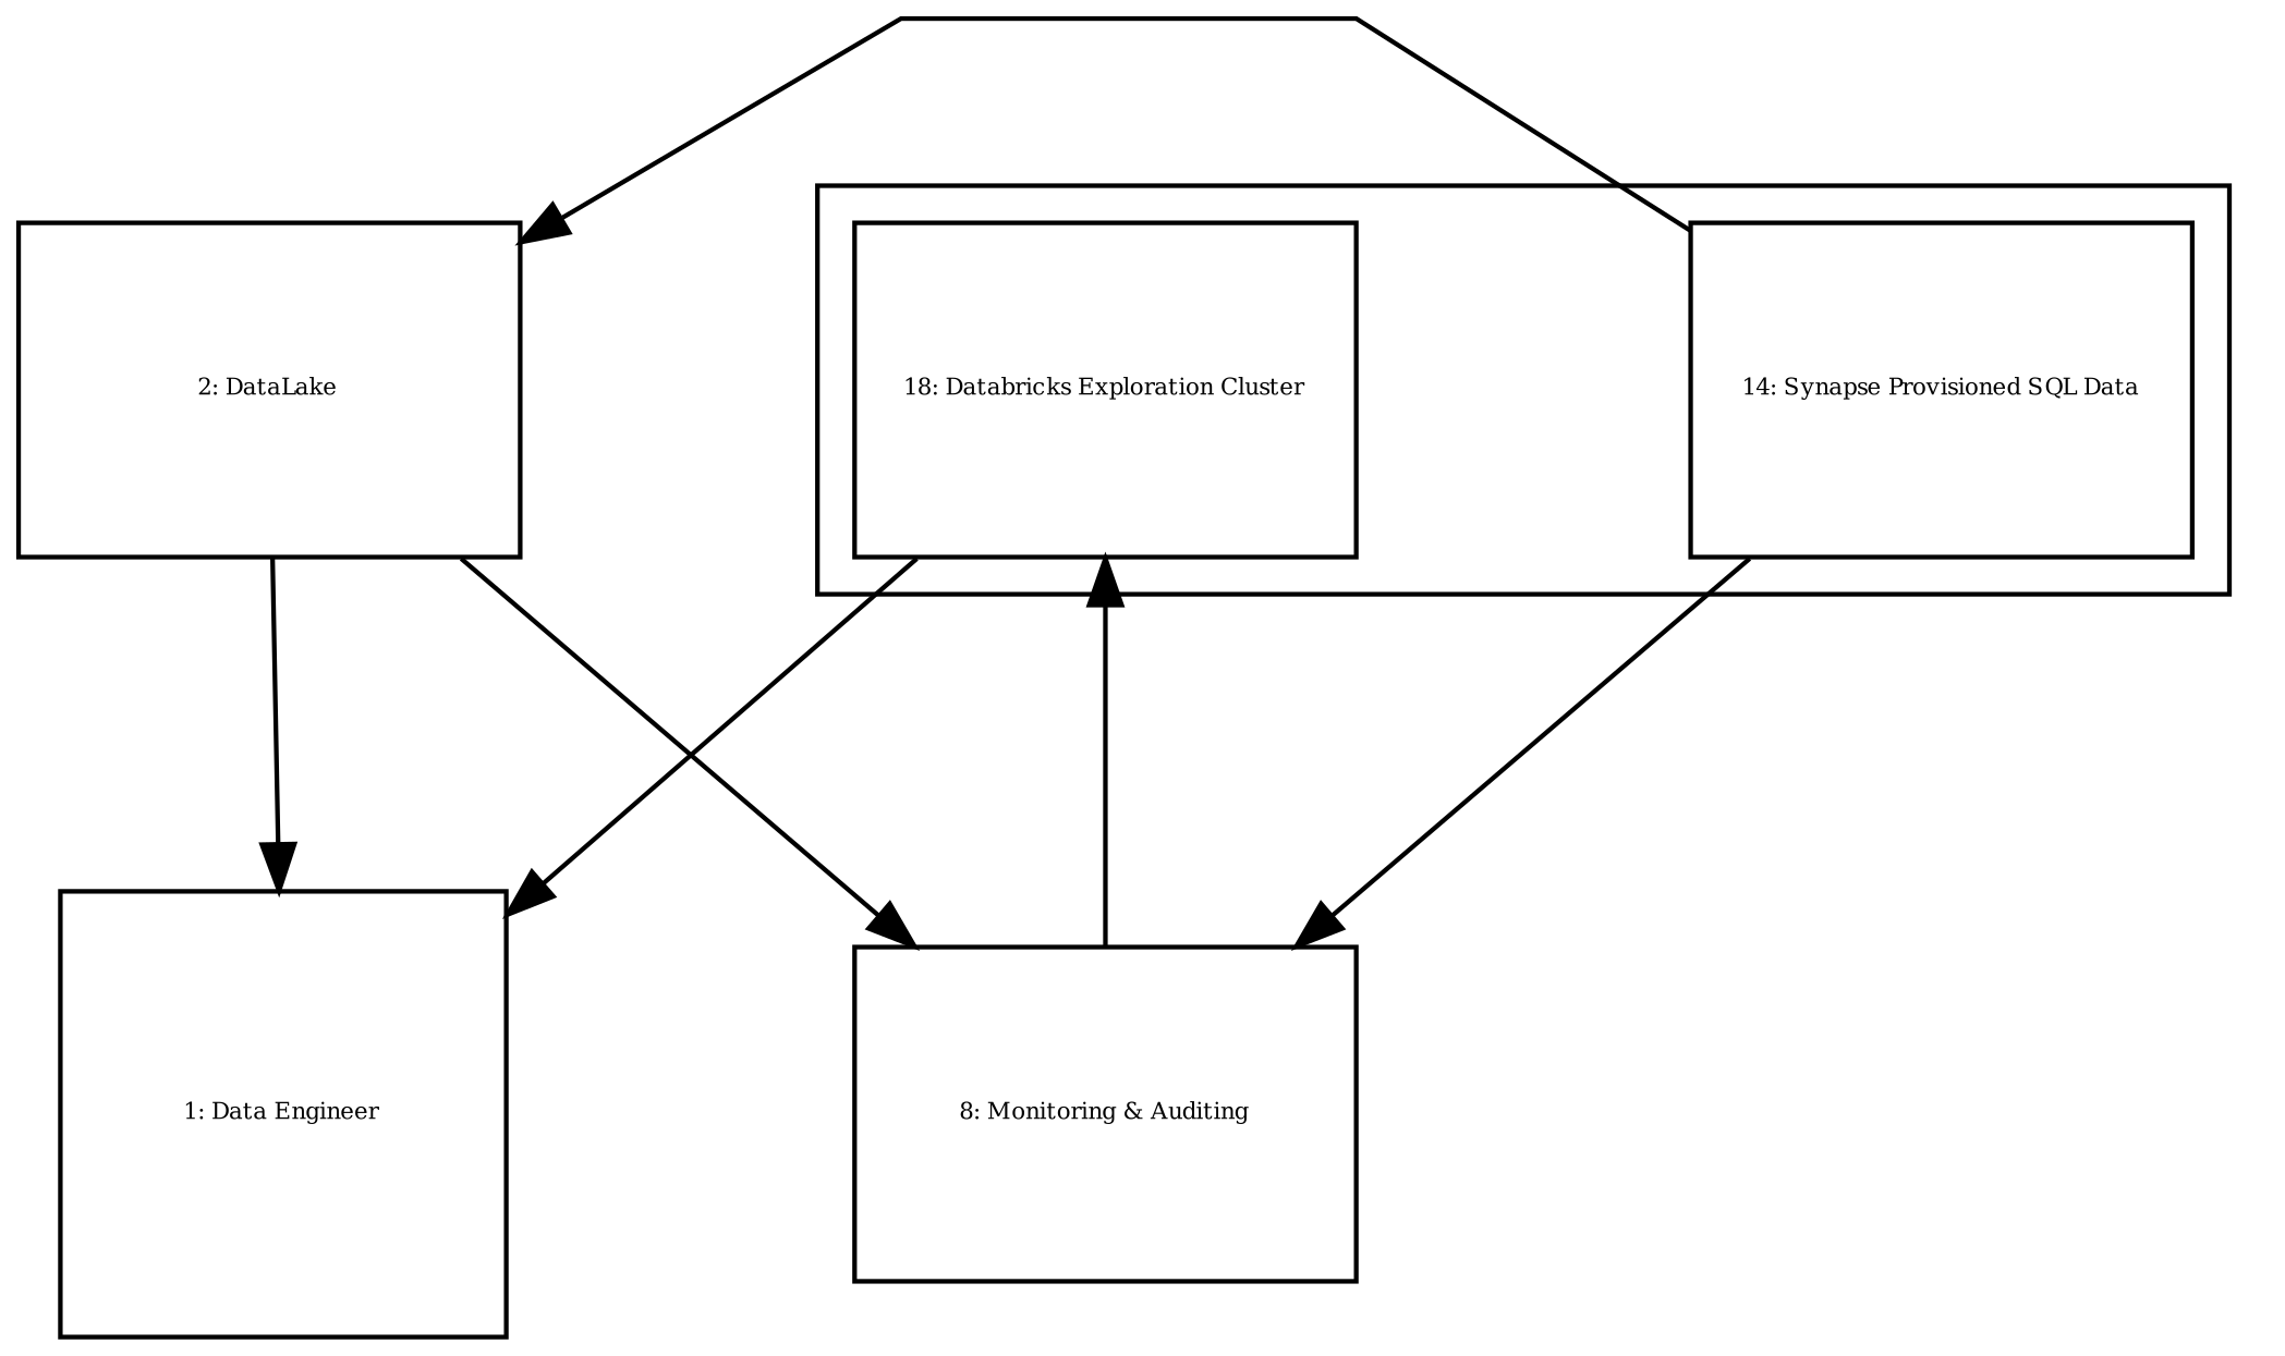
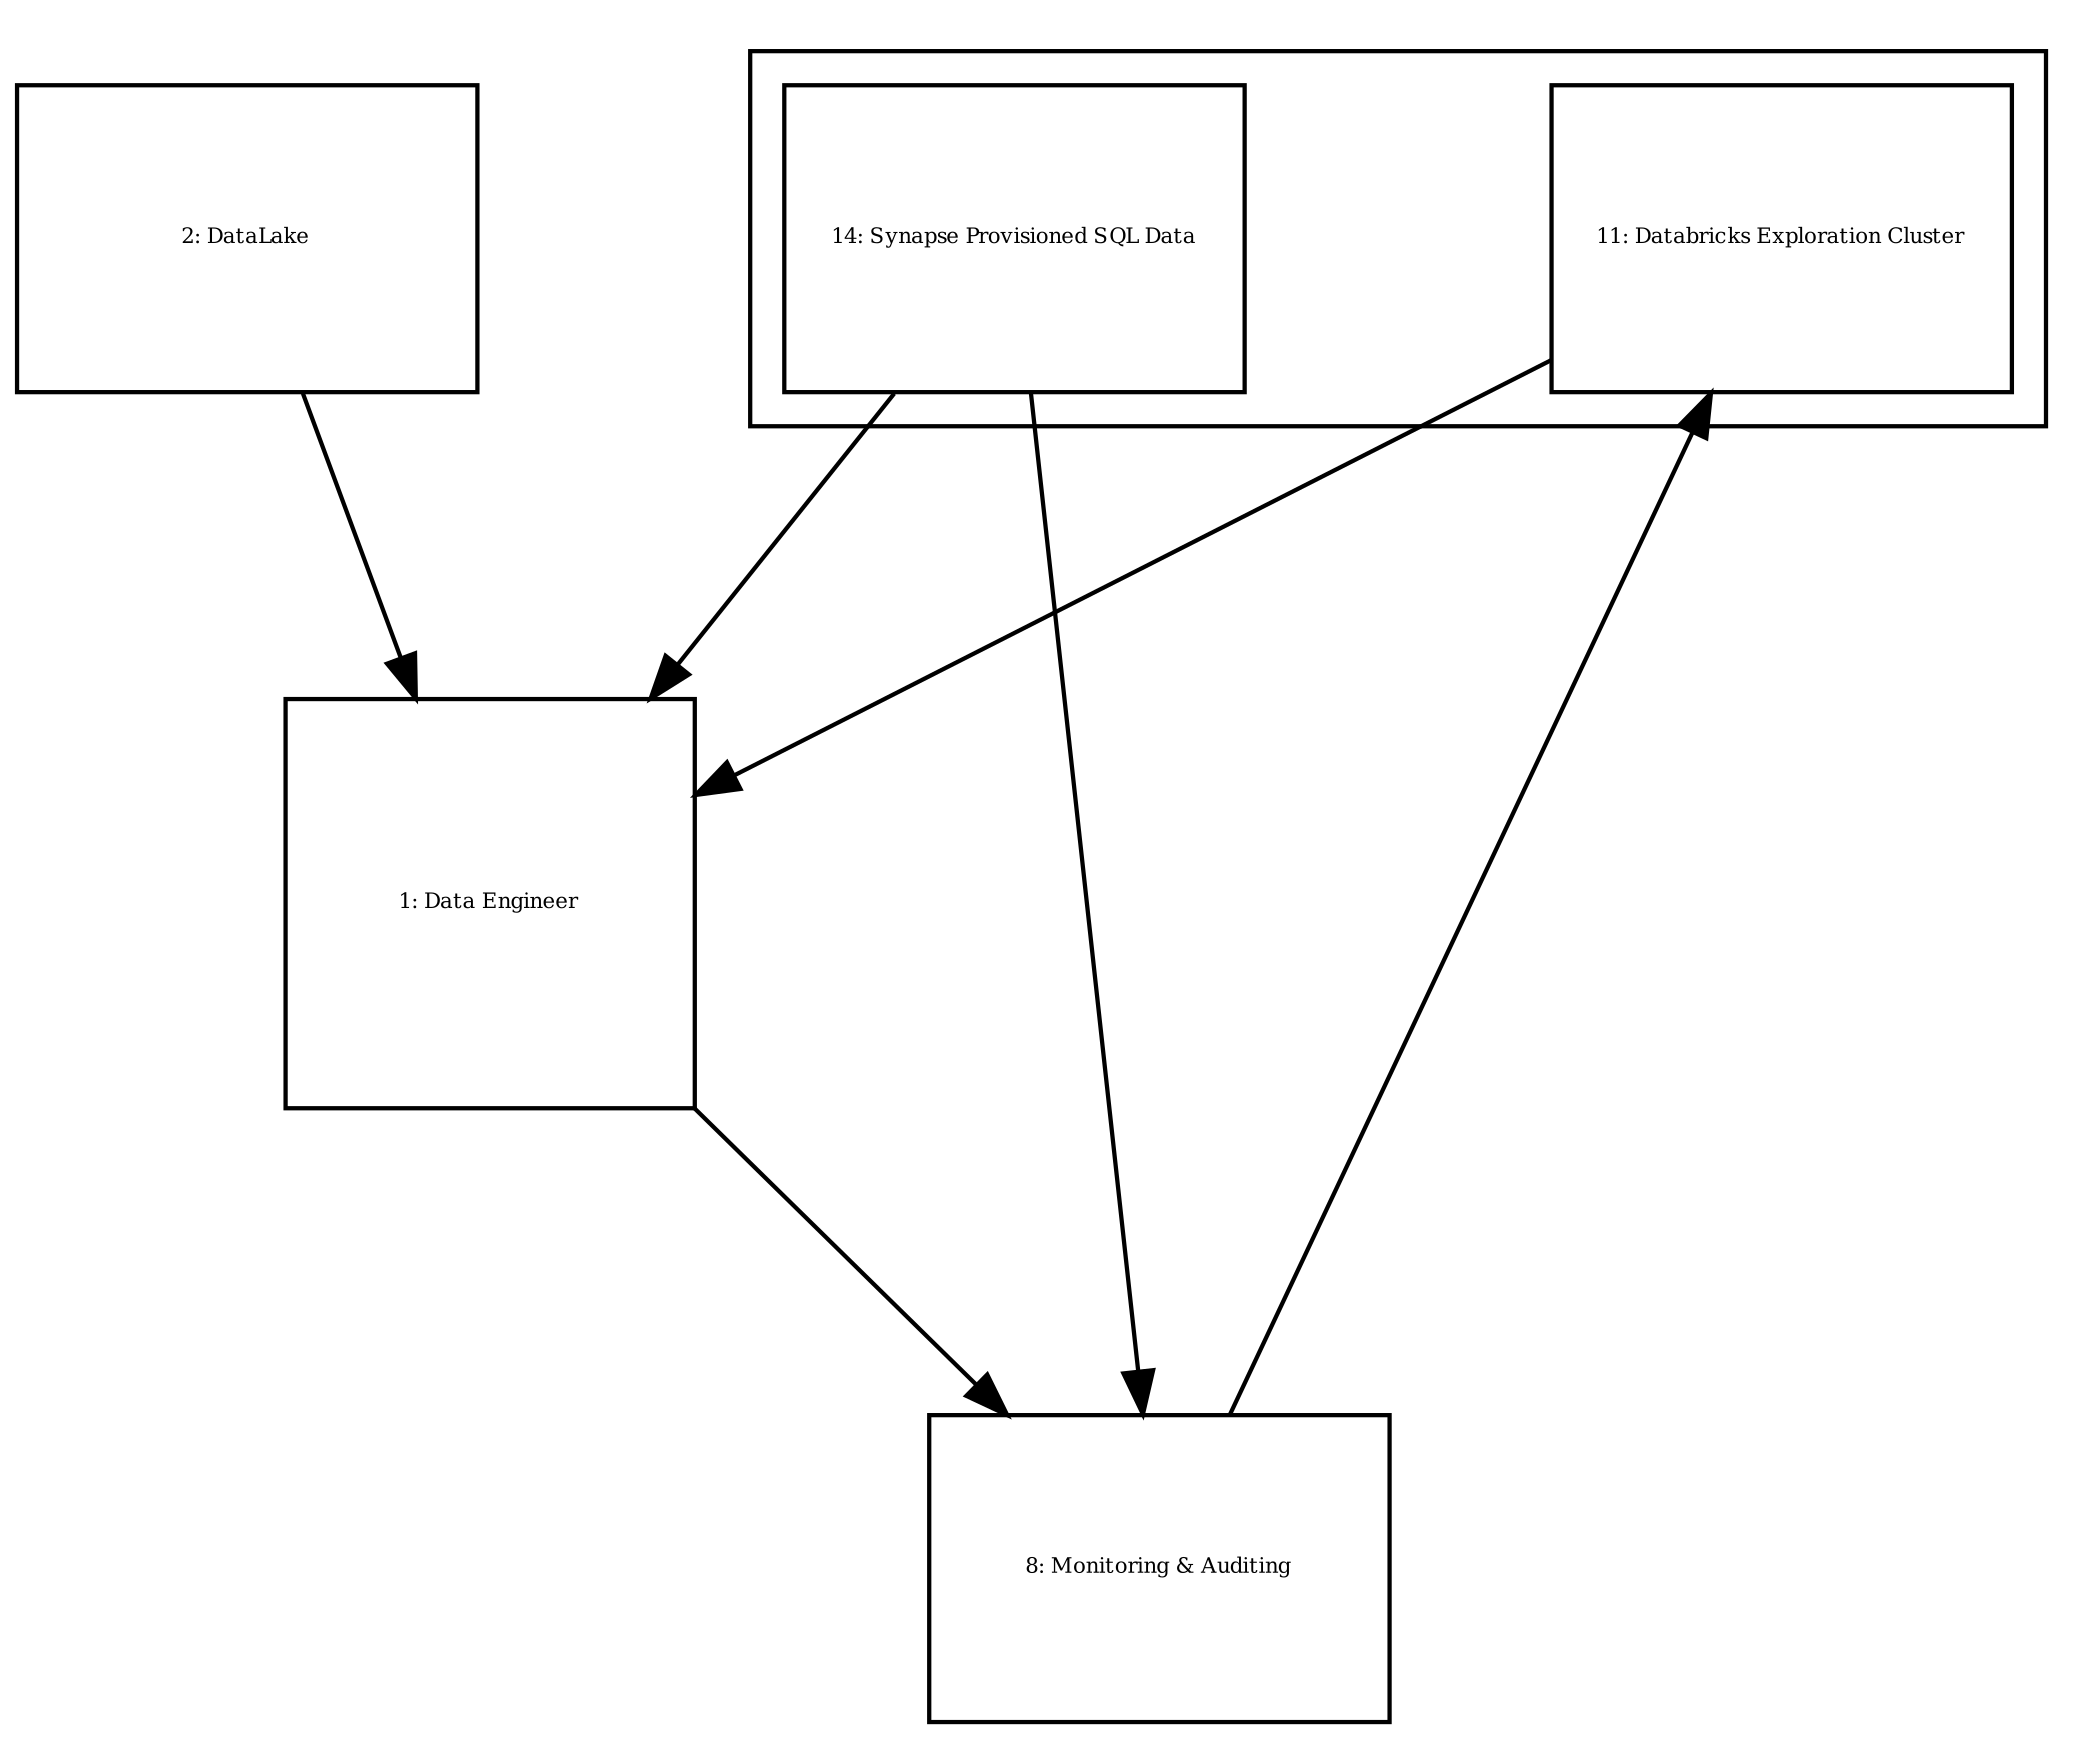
  digraph {
    compound=true
    fontsize=5
    nodesep=1.0
    rankdir=TB
    ranksep=1.0
    splines=polyline
    node [fixedsize=true fontsize=5 shape=box]
-   n1 [height=1.000000 label="18: Databricks Exploration Cluster" width=1.500000]
+   n1 [height=1.000000 label="11: Databricks Exploration Cluster" width=1.500000]
    n2 [height=1.000000 label="14: Synapse Provisioned SQL Data" width=1.500000]
    n3 [height=1.333333 label="1: Data Engineer" width=1.333333]
    n4 [height=1.000000 label="8: Monitoring & Auditing" width=1.500000]
    n5 [height=1.000000 label="2: DataLake" width=1.500000]
    subgraph cluster_1 {
      n1
      n2
    }
    n1 -> n3
-   n2 -> n5
+   n2 -> n3
    n2 -> n4
    n4 -> n1
    n5 -> n3
-   n5 -> n4
+   n3 -> n4
  }
